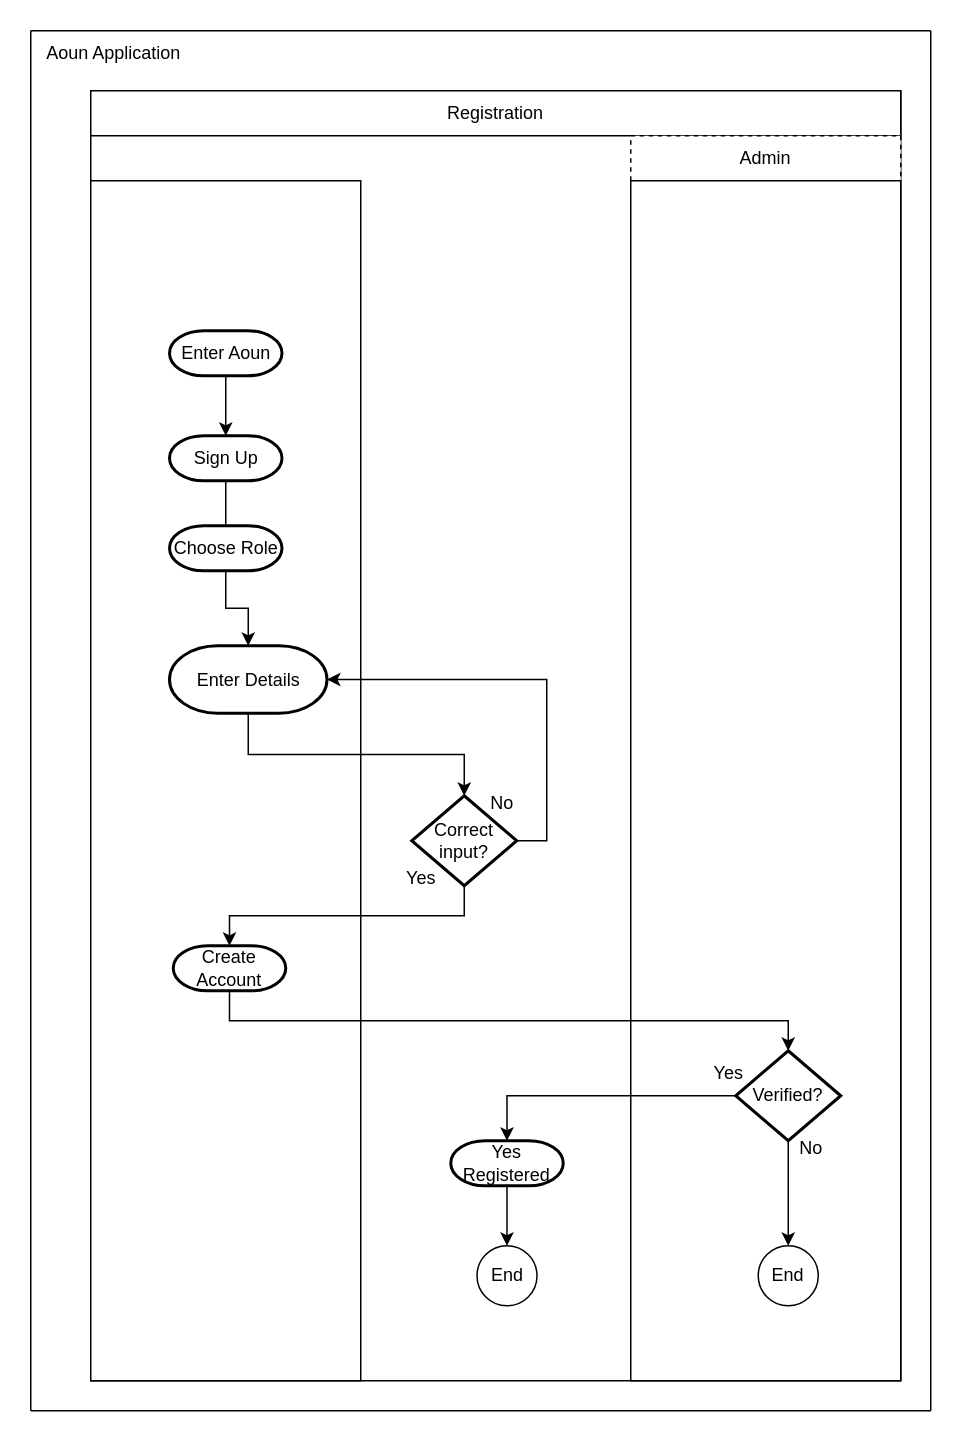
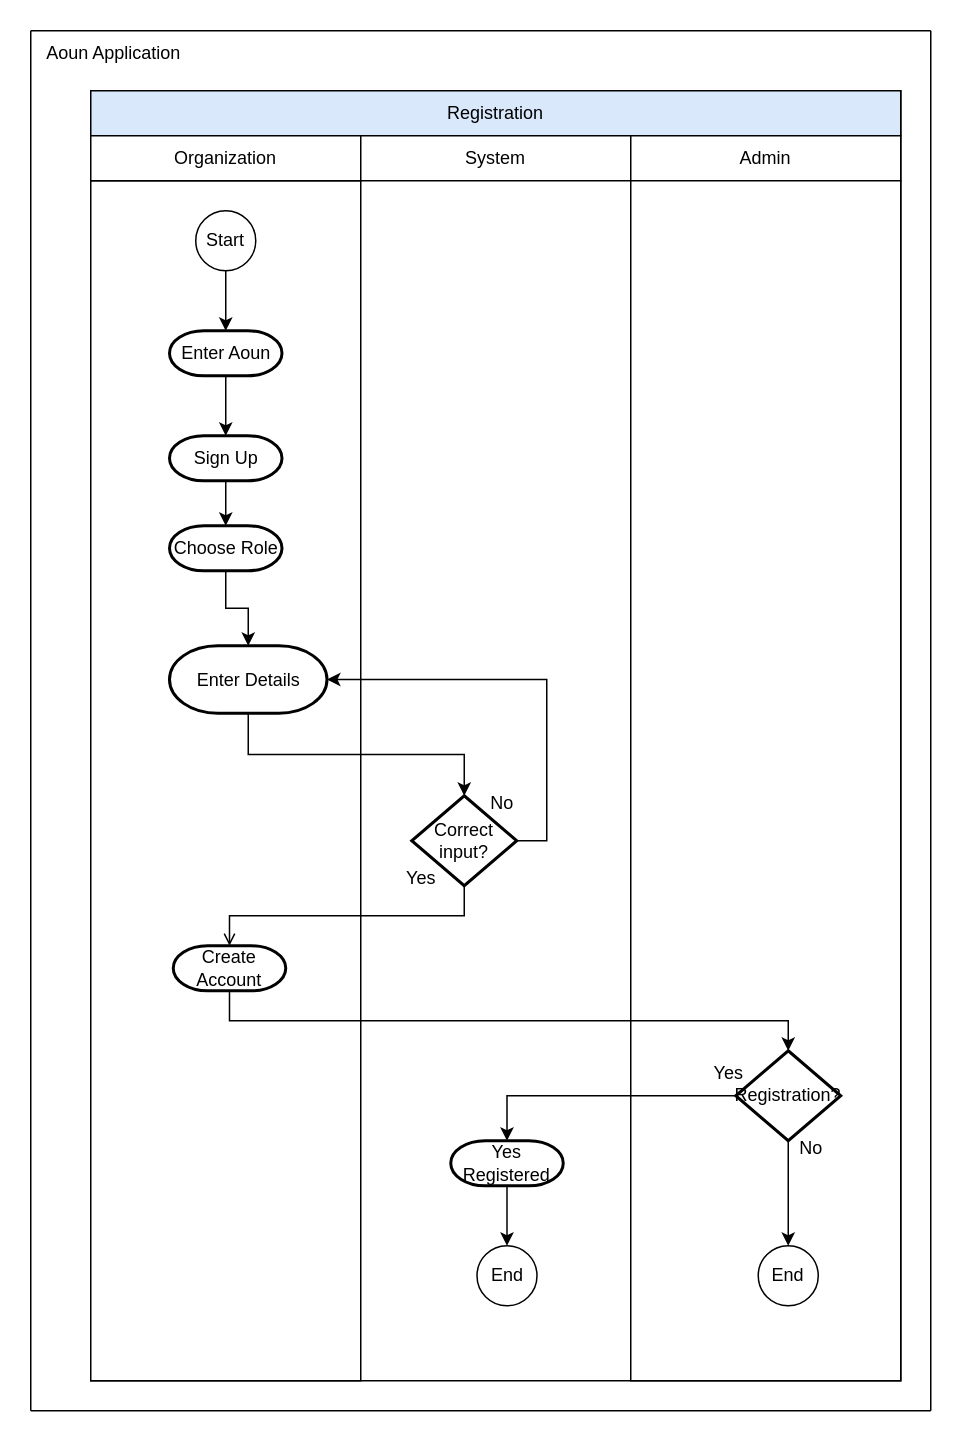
  <mxCell id="0" />
  <mxCell id="1" parent="0" />
  <mxCell id="2" value="" style="rounded=0;whiteSpace=wrap;html=1;" parent="1" vertex="1"><mxGeometry x="60" y="60" width="540" height="860" as="geometry" /></mxCell>
- <mxCell id="3" value="Registration" style="rounded=0;whiteSpace=wrap;html=1;" parent="1" vertex="1"><mxGeometry x="60" y="60" width="540" height="30" as="geometry" /></mxCell>
+ <mxCell id="3" value="Registration" style="rounded=0;whiteSpace=wrap;html=1;fillColor=#dae8fc;" parent="1" vertex="1"><mxGeometry x="60" y="60" width="540" height="30" as="geometry" /></mxCell>
  <mxCell id="4" value="" style="rounded=0;whiteSpace=wrap;html=1;" parent="1" vertex="1"><mxGeometry x="60" y="120" width="180" height="800" as="geometry" /></mxCell>
+ <mxCell id="5" value="Organization" style="rounded=0;whiteSpace=wrap;html=1;" parent="1" vertex="1"><mxGeometry x="60" y="90" width="180" height="30" as="geometry" /></mxCell>
+ <mxCell id="6" value="System" style="rounded=0;whiteSpace=wrap;html=1;" parent="1" vertex="1"><mxGeometry x="240" y="90" width="180" height="30" as="geometry" /></mxCell>
+ <mxCell id="7" value="Start" style="ellipse;whiteSpace=wrap;html=1;aspect=fixed;" parent="1" vertex="1"><mxGeometry x="130" y="140" width="40" height="40" as="geometry" /></mxCell>
  <mxCell id="8" value="Enter Aoun" style="strokeWidth=2;html=1;shape=stencil(xVVNb4MwDP01HJmAaIgeJ9Yde9mknV3qlqghQU7Wj3+/0BS1QGE0l0kc8DO85+fYSsByXUKNQRJJqDBg70GSfCFVXIJRZAObKR2cRi48unCRuRB0jYVx2AGIw1qgy2hDao9HvjFXBi5LJG6aLFsG0Zv9pnlYXigpLQlXUncyd3lLBlzaf6OTI4teXp3M+Rq7qLYKFRqkDnozt3JAkHx4K8XzlD49lLqOWt2/lL6fV4r9lJY+3Yv7YvHMDq48jD2QyxYzD8xLrmV/3p1XMwdys92NyLHcImMLyPI1FPsdqR+5eVhkDc1yDxJtulIHvFXPevM95b9lEFzeMaTZ8wxAhX2hXg107sanEE5ch6QMNG3o8AugHYaWJ9wK2HVS+ohY38HXs39cburhuNezeRT/aNnnjAuhNE5sgsUHc3ZBR4aT5VtFODG1Wy6Eu53GFmJAcEHdXXkBfgE=);whiteSpace=wrap;gradientColor=none;" parent="1" vertex="1"><mxGeometry x="112.5" y="220" width="75" height="30" as="geometry" /></mxCell>
+ <mxCell id="9" style="edgeStyle=orthogonalEdgeStyle;rounded=0;orthogonalLoop=1;jettySize=auto;html=1;exitX=0.5;exitY=1;exitDx=0;exitDy=0;entryX=0.5;entryY=0;entryDx=0;entryDy=0;entryPerimeter=0;" parent="1" source="7" target="8" edge="1"><mxGeometry relative="1" as="geometry" /></mxCell>
  <mxCell id="10" value="Sign Up" style="strokeWidth=2;html=1;shape=mxgraph.flowchart.terminator;whiteSpace=wrap;" parent="1" vertex="1"><mxGeometry x="112.5" y="290" width="75" height="30" as="geometry" /></mxCell>
  <mxCell id="11" style="edgeStyle=orthogonalEdgeStyle;rounded=0;orthogonalLoop=1;jettySize=auto;html=1;exitX=0.5;exitY=1;exitDx=0;exitDy=0;exitPerimeter=0;entryX=0.5;entryY=0;entryDx=0;entryDy=0;entryPerimeter=0;" parent="1" source="8" target="10" edge="1"><mxGeometry relative="1" as="geometry" /></mxCell>
  <mxCell id="12" value="Choose Role" style="strokeWidth=2;html=1;shape=mxgraph.flowchart.terminator;whiteSpace=wrap;" parent="1" vertex="1"><mxGeometry x="112.5" y="350" width="75" height="30" as="geometry" /></mxCell>
- <mxCell id="13" style="edgeStyle=orthogonalEdgeStyle;rounded=0;orthogonalLoop=1;jettySize=auto;html=1;exitX=0.5;exitY=1;exitDx=0;exitDy=0;exitPerimeter=0;entryX=0.5;entryY=0;entryDx=0;entryDy=0;entryPerimeter=0;endArrow=none;" parent="1" source="10" target="12" edge="1"><mxGeometry relative="1" as="geometry" /></mxCell>
+ <mxCell id="13" style="edgeStyle=orthogonalEdgeStyle;rounded=0;orthogonalLoop=1;jettySize=auto;html=1;exitX=0.5;exitY=1;exitDx=0;exitDy=0;exitPerimeter=0;entryX=0.5;entryY=0;entryDx=0;entryDy=0;entryPerimeter=0;" parent="1" source="10" target="12" edge="1"><mxGeometry relative="1" as="geometry" /></mxCell>
  <mxCell id="14" style="edgeStyle=orthogonalEdgeStyle;rounded=0;orthogonalLoop=1;jettySize=auto;html=1;exitX=0.5;exitY=1;exitDx=0;exitDy=0;exitPerimeter=0;entryX=0.5;entryY=0;entryDx=0;entryDy=0;" parent="1" source="15" target="16" edge="1"><mxGeometry relative="1" as="geometry" /></mxCell>
  <mxCell id="15" value="Yes Registered" style="strokeWidth=2;html=1;shape=mxgraph.flowchart.terminator;whiteSpace=wrap;" parent="1" vertex="1"><mxGeometry x="300" y="760" width="75" height="30" as="geometry" /></mxCell>
  <mxCell id="16" value="End" style="ellipse;whiteSpace=wrap;html=1;aspect=fixed;" parent="1" vertex="1"><mxGeometry x="317.5" y="830" width="40" height="40" as="geometry" /></mxCell>
  <mxCell id="17" value="Aoun Application" style="text;html=1;align=center;verticalAlign=middle;resizable=0;points=[];autosize=1;strokeColor=none;fillColor=none;" parent="1" vertex="1"><mxGeometry x="20" y="20" width="110" height="30" as="geometry" /></mxCell>
  <mxCell id="18" value="" style="endArrow=none;html=1;rounded=0;" parent="1" edge="1"><mxGeometry width="50" height="50" relative="1" as="geometry"><mxPoint x="620" y="940" as="sourcePoint" /><mxPoint x="620" y="20" as="targetPoint" /></mxGeometry></mxCell>
  <mxCell id="19" value="" style="endArrow=none;html=1;rounded=0;" parent="1" edge="1"><mxGeometry width="50" height="50" relative="1" as="geometry"><mxPoint x="20" y="940" as="sourcePoint" /><mxPoint x="20" y="20" as="targetPoint" /></mxGeometry></mxCell>
  <mxCell id="20" value="" style="endArrow=none;html=1;rounded=0;" parent="1" edge="1"><mxGeometry width="50" height="50" relative="1" as="geometry"><mxPoint x="20" y="20" as="sourcePoint" /><mxPoint x="620" y="20" as="targetPoint" /></mxGeometry></mxCell>
  <mxCell id="21" value="Enter Details" style="strokeWidth=2;html=1;shape=mxgraph.flowchart.terminator;whiteSpace=wrap;" parent="1" vertex="1"><mxGeometry x="112.5" y="430" width="105" height="45" as="geometry" /></mxCell>
  <mxCell id="22" style="edgeStyle=orthogonalEdgeStyle;rounded=0;orthogonalLoop=1;jettySize=auto;html=1;exitX=0.5;exitY=1;exitDx=0;exitDy=0;exitPerimeter=0;entryX=0.5;entryY=0;entryDx=0;entryDy=0;entryPerimeter=0;" parent="1" source="12" target="21" edge="1"><mxGeometry relative="1" as="geometry" /></mxCell>
  <mxCell id="23" value="Correct input?" style="strokeWidth=2;html=1;shape=mxgraph.flowchart.decision;whiteSpace=wrap;" parent="1" vertex="1"><mxGeometry x="274" y="530" width="70" height="60" as="geometry" /></mxCell>
  <mxCell id="24" value="Create Account" style="strokeWidth=2;html=1;shape=mxgraph.flowchart.terminator;whiteSpace=wrap;" parent="1" vertex="1"><mxGeometry x="115" y="630" width="75" height="30" as="geometry" /></mxCell>
- <mxCell id="25" style="edgeStyle=orthogonalEdgeStyle;rounded=0;orthogonalLoop=1;jettySize=auto;html=1;exitX=0.5;exitY=1;exitDx=0;exitDy=0;exitPerimeter=0;entryX=0.5;entryY=0;entryDx=0;entryDy=0;entryPerimeter=0;" parent="1" source="23" target="24" edge="1"><mxGeometry relative="1" as="geometry" /></mxCell>
+ <mxCell id="25" style="edgeStyle=orthogonalEdgeStyle;rounded=0;orthogonalLoop=1;jettySize=auto;html=1;exitX=0.5;exitY=1;exitDx=0;exitDy=0;exitPerimeter=0;entryX=0.5;entryY=0;entryDx=0;entryDy=0;entryPerimeter=0;endArrow=open;" parent="1" source="23" target="24" edge="1"><mxGeometry relative="1" as="geometry" /></mxCell>
  <mxCell id="26" style="edgeStyle=orthogonalEdgeStyle;rounded=0;orthogonalLoop=1;jettySize=auto;html=1;exitX=1;exitY=0.5;exitDx=0;exitDy=0;exitPerimeter=0;entryX=1;entryY=0.5;entryDx=0;entryDy=0;entryPerimeter=0;" parent="1" source="23" target="21" edge="1"><mxGeometry relative="1" as="geometry" /></mxCell>
  <mxCell id="27" value="" style="endArrow=none;html=1;rounded=0;" parent="1" edge="1"><mxGeometry width="50" height="50" relative="1" as="geometry"><mxPoint x="20" y="940" as="sourcePoint" /><mxPoint x="620" y="940" as="targetPoint" /></mxGeometry></mxCell>
  <mxCell id="28" style="edgeStyle=orthogonalEdgeStyle;rounded=0;orthogonalLoop=1;jettySize=auto;html=1;exitX=0.5;exitY=1;exitDx=0;exitDy=0;exitPerimeter=0;entryX=0.5;entryY=0;entryDx=0;entryDy=0;entryPerimeter=0;" parent="1" source="21" target="23" edge="1"><mxGeometry relative="1" as="geometry" /></mxCell>
- <mxCell id="29" value="Admin" style="rounded=0;whiteSpace=wrap;html=1;dashed=1;" parent="1" vertex="1"><mxGeometry x="420" y="90" width="180" height="30" as="geometry" /></mxCell>
+ <mxCell id="29" value="Admin" style="rounded=0;whiteSpace=wrap;html=1;" parent="1" vertex="1"><mxGeometry x="420" y="90" width="180" height="30" as="geometry" /></mxCell>
  <mxCell id="30" value="" style="rounded=0;whiteSpace=wrap;html=1;" parent="1" vertex="1"><mxGeometry x="420" y="120" width="180" height="800" as="geometry" /></mxCell>
  <mxCell id="31" style="edgeStyle=orthogonalEdgeStyle;rounded=0;orthogonalLoop=1;jettySize=auto;html=1;exitX=0.5;exitY=1;exitDx=0;exitDy=0;exitPerimeter=0;entryX=0.5;entryY=0;entryDx=0;entryDy=0;" parent="1" source="32" target="38" edge="1"><mxGeometry relative="1" as="geometry" /></mxCell>
- <mxCell id="32" value="Verified?" style="strokeWidth=2;html=1;shape=mxgraph.flowchart.decision;whiteSpace=wrap;" parent="1" vertex="1"><mxGeometry x="490" y="700" width="70" height="60" as="geometry" /></mxCell>
+ <mxCell id="32" value="Registration?" style="strokeWidth=2;html=1;shape=mxgraph.flowchart.decision;whiteSpace=wrap;" parent="1" vertex="1"><mxGeometry x="490" y="700" width="70" height="60" as="geometry" /></mxCell>
  <mxCell id="33" value="Yes" style="text;html=1;align=center;verticalAlign=middle;resizable=0;points=[];autosize=1;strokeColor=none;fillColor=none;" parent="1" vertex="1"><mxGeometry x="465" y="700" width="40" height="30" as="geometry" /></mxCell>
  <mxCell id="34" value="No" style="text;html=1;align=center;verticalAlign=middle;resizable=0;points=[];autosize=1;strokeColor=none;fillColor=none;" parent="1" vertex="1"><mxGeometry x="520" y="750" width="40" height="30" as="geometry" /></mxCell>
  <mxCell id="35" value="Yes" style="text;html=1;align=center;verticalAlign=middle;resizable=0;points=[];autosize=1;strokeColor=none;fillColor=none;" parent="1" vertex="1"><mxGeometry x="260" y="570" width="40" height="30" as="geometry" /></mxCell>
  <mxCell id="36" value="No" style="text;html=1;align=center;verticalAlign=middle;resizable=0;points=[];autosize=1;strokeColor=none;fillColor=none;" parent="1" vertex="1"><mxGeometry x="314" y="520" width="40" height="30" as="geometry" /></mxCell>
  <mxCell id="37" style="edgeStyle=orthogonalEdgeStyle;rounded=0;orthogonalLoop=1;jettySize=auto;html=1;exitX=0;exitY=0.5;exitDx=0;exitDy=0;exitPerimeter=0;entryX=0.5;entryY=0;entryDx=0;entryDy=0;entryPerimeter=0;" parent="1" source="32" target="15" edge="1"><mxGeometry relative="1" as="geometry" /></mxCell>
  <mxCell id="38" value="End" style="ellipse;whiteSpace=wrap;html=1;aspect=fixed;" parent="1" vertex="1"><mxGeometry x="505" y="830" width="40" height="40" as="geometry" /></mxCell>
  <mxCell id="39" style="edgeStyle=orthogonalEdgeStyle;rounded=0;orthogonalLoop=1;jettySize=auto;html=1;exitX=0.5;exitY=1;exitDx=0;exitDy=0;exitPerimeter=0;entryX=0.5;entryY=0;entryDx=0;entryDy=0;entryPerimeter=0;" parent="1" source="24" target="32" edge="1"><mxGeometry relative="1" as="geometry" /></mxCell>
